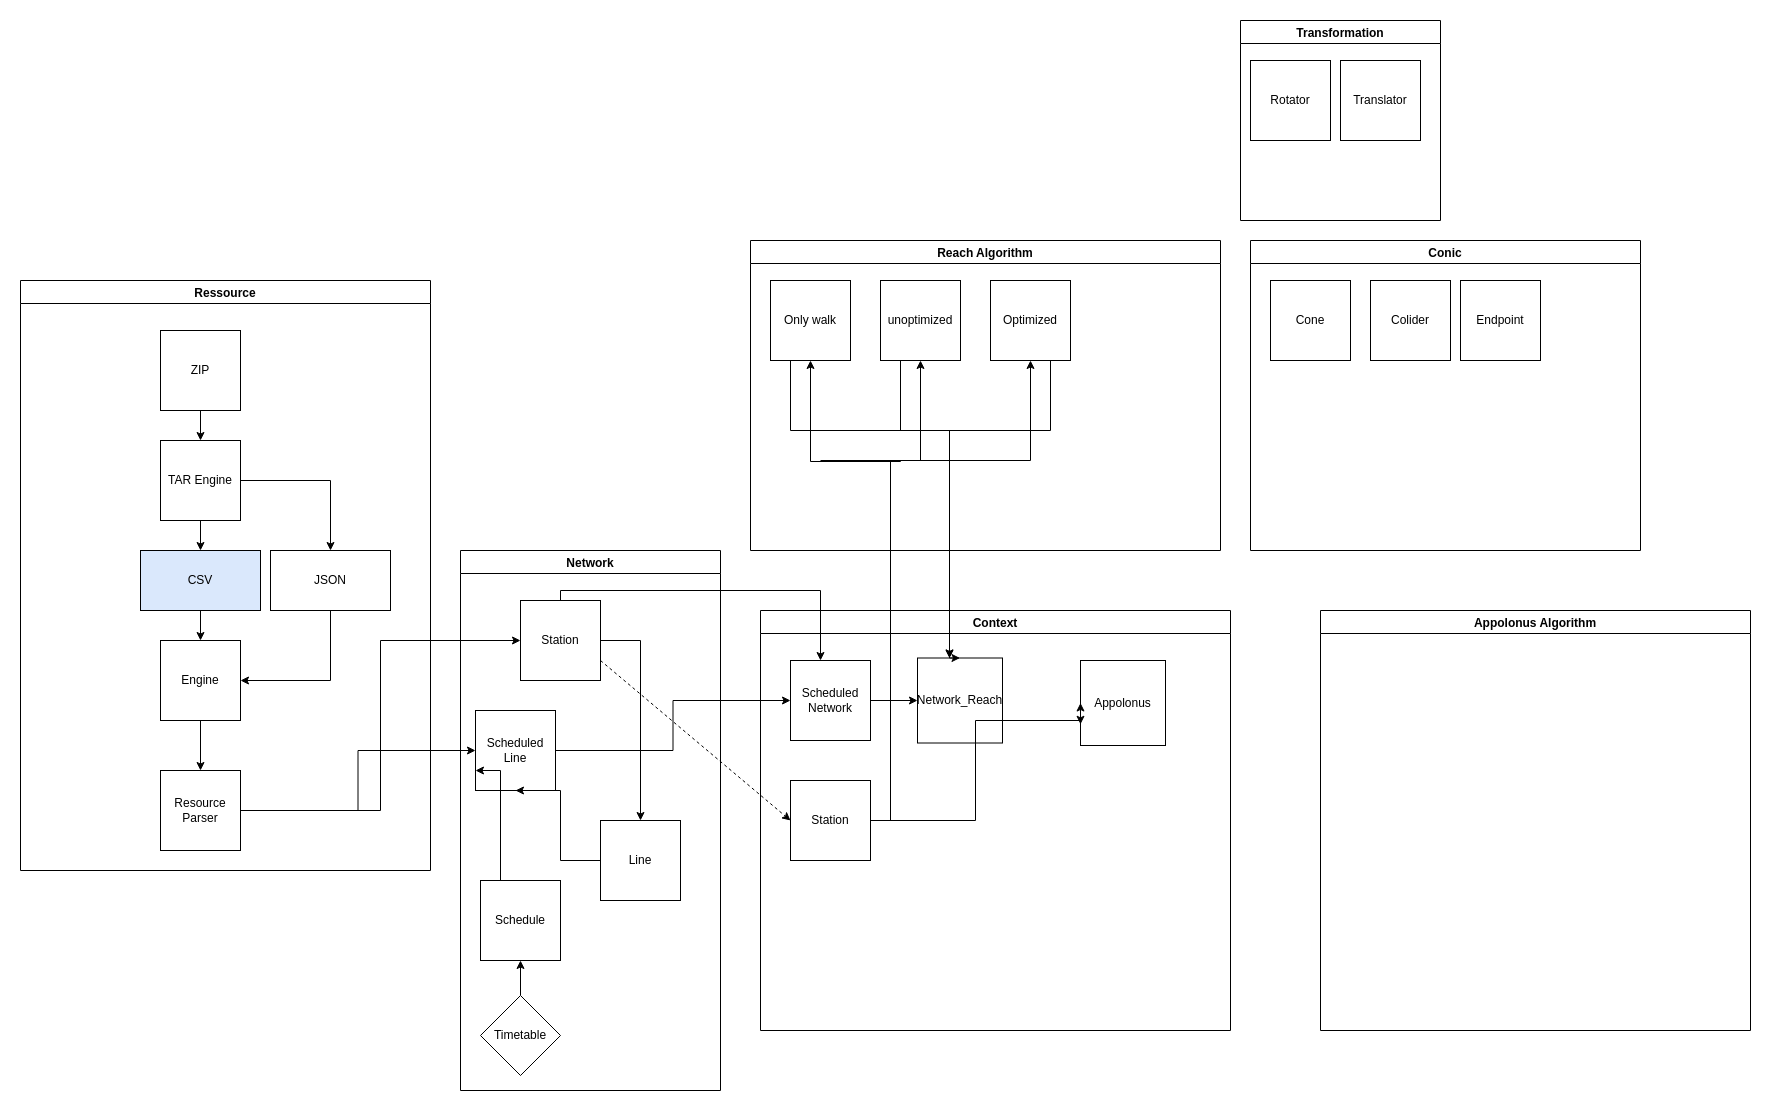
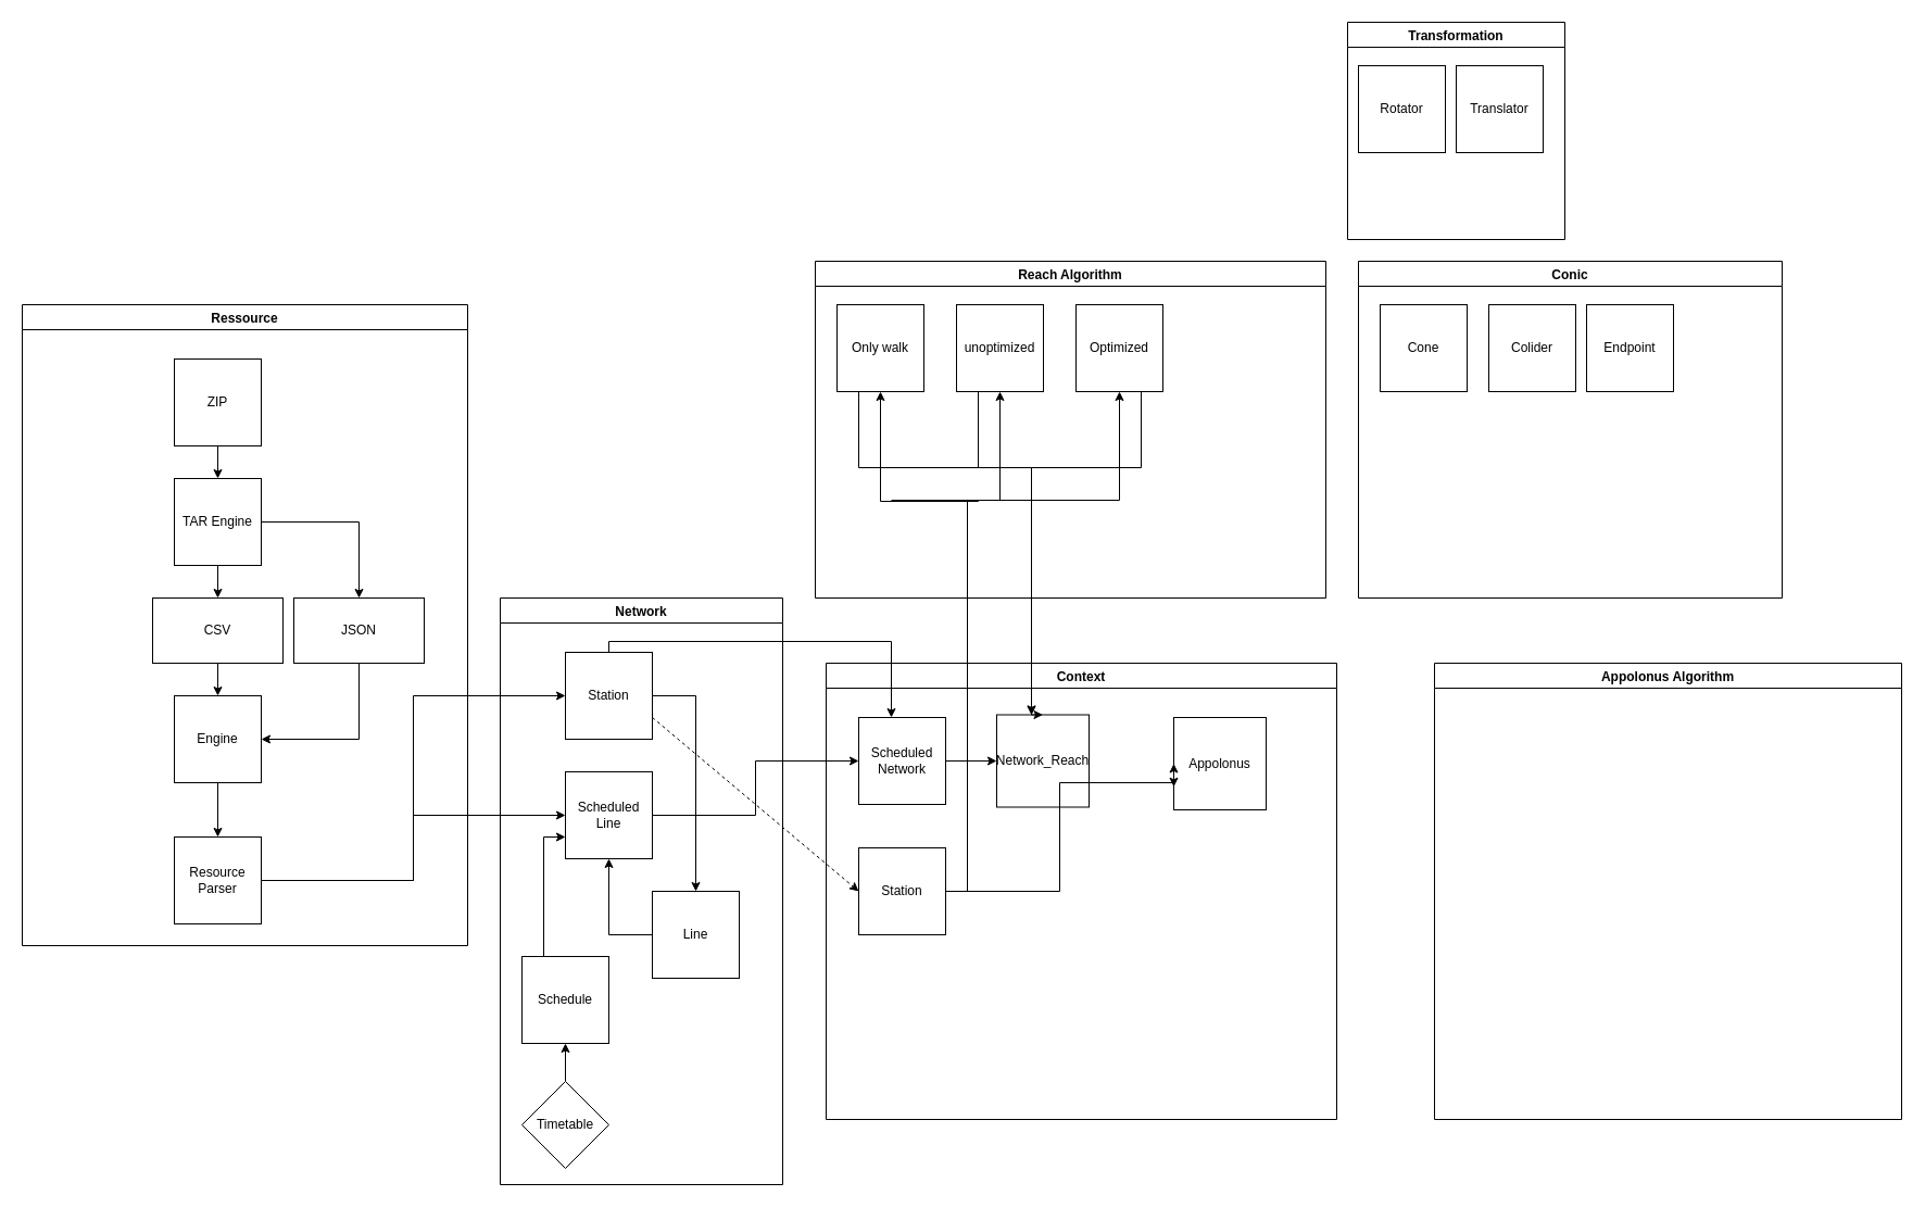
  <mxCell id="0" />
  <mxCell id="1" parent="0" />
  <mxCell id="2" style="edgeStyle=orthogonalEdgeStyle;rounded=0;orthogonalLoop=1;jettySize=auto;html=1;entryX=0;entryY=0.5;entryDx=0;entryDy=0;" parent="1" source="4" target="18" edge="1"><mxGeometry relative="1" as="geometry" /></mxCell>
  <mxCell id="3" style="edgeStyle=orthogonalEdgeStyle;rounded=0;orthogonalLoop=1;jettySize=auto;html=1;entryX=0;entryY=0.5;entryDx=0;entryDy=0;" parent="1" source="4" target="20" edge="1"><mxGeometry relative="1" as="geometry" /></mxCell>
  <mxCell id="4" value="&lt;div&gt;Resource&lt;/div&gt;&lt;div&gt;Parser&lt;br&gt;&lt;/div&gt;" style="whiteSpace=wrap;html=1;aspect=fixed;" parent="1" vertex="1"><mxGeometry x="160" y="770" width="80" height="80" as="geometry" /></mxCell>
  <mxCell id="5" style="edgeStyle=orthogonalEdgeStyle;rounded=0;orthogonalLoop=1;jettySize=auto;html=1;entryX=0.5;entryY=0;entryDx=0;entryDy=0;" parent="1" source="6" target="4" edge="1"><mxGeometry relative="1" as="geometry" /></mxCell>
  <mxCell id="6" value="Engine" style="whiteSpace=wrap;html=1;aspect=fixed;" parent="1" vertex="1"><mxGeometry x="160" y="640" width="80" height="80" as="geometry" /></mxCell>
  <mxCell id="7" style="edgeStyle=orthogonalEdgeStyle;rounded=0;orthogonalLoop=1;jettySize=auto;html=1;entryX=0.5;entryY=0;entryDx=0;entryDy=0;" parent="1" source="8" target="6" edge="1"><mxGeometry relative="1" as="geometry" /></mxCell>
- <mxCell id="8" value="CSV" style="rounded=0;whiteSpace=wrap;html=1;fillColor=#dae8fc;" parent="1" vertex="1"><mxGeometry x="140" y="550" width="120" height="60" as="geometry" /></mxCell>
+ <mxCell id="8" value="CSV" style="rounded=0;whiteSpace=wrap;html=1;" parent="1" vertex="1"><mxGeometry x="140" y="550" width="120" height="60" as="geometry" /></mxCell>
  <mxCell id="9" style="edgeStyle=orthogonalEdgeStyle;rounded=0;orthogonalLoop=1;jettySize=auto;html=1;entryX=1;entryY=0.5;entryDx=0;entryDy=0;exitX=0.5;exitY=1;exitDx=0;exitDy=0;" parent="1" source="10" target="6" edge="1"><mxGeometry relative="1" as="geometry"><Array as="points"><mxPoint x="330" y="680" /></Array></mxGeometry></mxCell>
  <mxCell id="10" value="JSON" style="rounded=0;whiteSpace=wrap;html=1;" parent="1" vertex="1"><mxGeometry x="270" y="550" width="120" height="60" as="geometry" /></mxCell>
  <mxCell id="11" style="edgeStyle=orthogonalEdgeStyle;rounded=0;orthogonalLoop=1;jettySize=auto;html=1;entryX=0.5;entryY=0;entryDx=0;entryDy=0;" parent="1" source="12" target="15" edge="1"><mxGeometry relative="1" as="geometry" /></mxCell>
  <mxCell id="12" value="&lt;div&gt;ZIP&lt;/div&gt;" style="whiteSpace=wrap;html=1;aspect=fixed;" parent="1" vertex="1"><mxGeometry x="160" y="330" width="80" height="80" as="geometry" /></mxCell>
  <mxCell id="13" style="edgeStyle=orthogonalEdgeStyle;rounded=0;orthogonalLoop=1;jettySize=auto;html=1;entryX=0.5;entryY=0;entryDx=0;entryDy=0;" parent="1" source="15" target="8" edge="1"><mxGeometry relative="1" as="geometry" /></mxCell>
  <mxCell id="14" style="edgeStyle=orthogonalEdgeStyle;rounded=0;orthogonalLoop=1;jettySize=auto;html=1;entryX=0.5;entryY=0;entryDx=0;entryDy=0;" parent="1" source="15" target="10" edge="1"><mxGeometry relative="1" as="geometry" /></mxCell>
  <mxCell id="15" value="TAR Engine" style="whiteSpace=wrap;html=1;aspect=fixed;" parent="1" vertex="1"><mxGeometry x="160" y="440" width="80" height="80" as="geometry" /></mxCell>
  <mxCell id="16" value="Ressource" style="swimlane;" parent="1" vertex="1"><mxGeometry x="20" y="280" width="410" height="590" as="geometry" /></mxCell>
  <mxCell id="17" value="Network" style="swimlane;" parent="1" vertex="1"><mxGeometry x="460" y="550" width="260" height="540" as="geometry" /></mxCell>
- <mxCell id="18" value="Scheduled Line" style="whiteSpace=wrap;html=1;aspect=fixed;" parent="17" vertex="1"><mxGeometry x="15" y="160" width="80" height="80" as="geometry" /></mxCell>
+ <mxCell id="18" value="Scheduled Line" style="whiteSpace=wrap;html=1;aspect=fixed;" parent="17" vertex="1"><mxGeometry x="60" y="160" width="80" height="80" as="geometry" /></mxCell>
  <mxCell id="19" style="edgeStyle=orthogonalEdgeStyle;rounded=0;orthogonalLoop=1;jettySize=auto;html=1;entryX=0.5;entryY=0;entryDx=0;entryDy=0;" edge="1" parent="17" source="20" target="26"><mxGeometry relative="1" as="geometry"><mxPoint x="190" y="230" as="targetPoint" /><Array as="points"><mxPoint x="180" y="90" /></Array></mxGeometry></mxCell>
  <mxCell id="20" value="Station" style="whiteSpace=wrap;html=1;aspect=fixed;" parent="17" vertex="1"><mxGeometry x="60" y="50" width="80" height="80" as="geometry" /></mxCell>
  <mxCell id="21" style="edgeStyle=orthogonalEdgeStyle;rounded=0;orthogonalLoop=1;jettySize=auto;html=1;entryX=0;entryY=0.75;entryDx=0;entryDy=0;" edge="1" parent="17" source="22" target="18"><mxGeometry relative="1" as="geometry"><Array as="points"><mxPoint x="40" y="220" /></Array></mxGeometry></mxCell>
  <mxCell id="22" value="&lt;div&gt;Schedule&lt;/div&gt;" style="whiteSpace=wrap;html=1;aspect=fixed;" vertex="1" parent="17"><mxGeometry x="20" y="330" width="80" height="80" as="geometry" /></mxCell>
  <mxCell id="23" style="edgeStyle=orthogonalEdgeStyle;rounded=0;orthogonalLoop=1;jettySize=auto;html=1;entryX=0.5;entryY=1;entryDx=0;entryDy=0;" edge="1" parent="17" source="24" target="22"><mxGeometry relative="1" as="geometry" /></mxCell>
  <mxCell id="24" value="Timetable" style="rhombus;whiteSpace=wrap;html=1;aspect=fixed;" vertex="1" parent="17"><mxGeometry x="20" y="445" width="80" height="80" as="geometry" /></mxCell>
  <mxCell id="25" style="edgeStyle=orthogonalEdgeStyle;rounded=0;orthogonalLoop=1;jettySize=auto;html=1;entryX=0.5;entryY=1;entryDx=0;entryDy=0;" edge="1" parent="17" source="26" target="18"><mxGeometry relative="1" as="geometry"><Array as="points"><mxPoint x="100" y="310" /></Array></mxGeometry></mxCell>
  <mxCell id="26" value="Line" style="whiteSpace=wrap;html=1;aspect=fixed;" vertex="1" parent="17"><mxGeometry x="140" y="270" width="80" height="80" as="geometry" /></mxCell>
  <mxCell id="27" value="Context" style="swimlane;" parent="1" vertex="1"><mxGeometry x="760" y="610" width="470" height="420" as="geometry" /></mxCell>
  <mxCell id="28" value="Scheduled Network" style="whiteSpace=wrap;html=1;aspect=fixed;" parent="27" vertex="1"><mxGeometry x="30" y="50" width="80" height="80" as="geometry" /></mxCell>
  <mxCell id="29" value="Network_Reach" style="whiteSpace=wrap;html=1;aspect=fixed;" parent="27" vertex="1"><mxGeometry x="157" y="47.5" width="85" height="85" as="geometry" /></mxCell>
  <mxCell id="30" value="Appolonus" style="whiteSpace=wrap;html=1;aspect=fixed;" parent="27" vertex="1"><mxGeometry x="320" y="50" width="85" height="85" as="geometry" /></mxCell>
  <mxCell id="31" style="edgeStyle=orthogonalEdgeStyle;rounded=0;orthogonalLoop=1;jettySize=auto;html=1;entryX=0;entryY=0.5;entryDx=0;entryDy=0;" edge="1" parent="27" source="32" target="30"><mxGeometry relative="1" as="geometry"><Array as="points"><mxPoint x="215" y="210" /><mxPoint x="215" y="110" /><mxPoint x="320" y="110" /></Array></mxGeometry></mxCell>
  <mxCell id="32" value="Station" style="whiteSpace=wrap;html=1;aspect=fixed;" parent="27" vertex="1"><mxGeometry x="30" y="170" width="80" height="80" as="geometry" /></mxCell>
  <mxCell id="33" style="edgeStyle=orthogonalEdgeStyle;rounded=0;orthogonalLoop=1;jettySize=auto;html=1;entryX=0;entryY=0.5;entryDx=0;entryDy=0;" parent="27" source="28" edge="1" target="29"><mxGeometry relative="1" as="geometry"><mxPoint x="150" y="90" as="targetPoint" /></mxGeometry></mxCell>
  <mxCell id="34" style="edgeStyle=orthogonalEdgeStyle;rounded=0;orthogonalLoop=1;jettySize=auto;html=1;exitX=0;exitY=0.5;exitDx=0;exitDy=0;entryX=0;entryY=0.75;entryDx=0;entryDy=0;" edge="1" parent="27" source="30" target="30"><mxGeometry relative="1" as="geometry" /></mxCell>
  <mxCell id="35" style="edgeStyle=orthogonalEdgeStyle;rounded=0;orthogonalLoop=1;jettySize=auto;html=1;" parent="1" source="20" target="28" edge="1"><mxGeometry relative="1" as="geometry"><Array as="points"><mxPoint x="820" y="590" /></Array></mxGeometry></mxCell>
  <mxCell id="36" style="edgeStyle=orthogonalEdgeStyle;rounded=0;orthogonalLoop=1;jettySize=auto;html=1;entryX=0;entryY=0.5;entryDx=0;entryDy=0;" parent="1" source="18" target="28" edge="1"><mxGeometry relative="1" as="geometry" /></mxCell>
  <mxCell id="37" value="Reach Algorithm" style="swimlane;" parent="1" vertex="1"><mxGeometry x="750" y="240" width="470" height="310" as="geometry" /></mxCell>
  <mxCell id="38" value="Only walk" style="whiteSpace=wrap;html=1;aspect=fixed;" parent="37" vertex="1"><mxGeometry x="20" y="40" width="80" height="80" as="geometry" /></mxCell>
  <mxCell id="39" value="unoptimized" style="whiteSpace=wrap;html=1;aspect=fixed;" parent="37" vertex="1"><mxGeometry x="130" y="40" width="80" height="80" as="geometry" /></mxCell>
  <mxCell id="40" value="Optimized" style="whiteSpace=wrap;html=1;aspect=fixed;" parent="37" vertex="1"><mxGeometry x="240" y="40" width="80" height="80" as="geometry" /></mxCell>
  <mxCell id="41" style="edgeStyle=orthogonalEdgeStyle;rounded=0;orthogonalLoop=1;jettySize=auto;html=1;exitX=0.5;exitY=0;exitDx=0;exitDy=0;entryX=0.5;entryY=1;entryDx=0;entryDy=0;" parent="37" target="38" edge="1"><mxGeometry relative="1" as="geometry"><mxPoint x="70" y="220" as="sourcePoint" /><mxPoint x="170" y="-200" as="targetPoint" /><Array as="points"><mxPoint x="150" y="220" /><mxPoint x="150" y="221" /><mxPoint x="60" y="221" /></Array></mxGeometry></mxCell>
  <mxCell id="42" value="" style="endArrow=classic;html=1;rounded=0;entryX=0;entryY=0.5;entryDx=0;entryDy=0;exitX=1;exitY=0.75;exitDx=0;exitDy=0;dashed=1;" parent="1" source="20" target="32" edge="1"><mxGeometry width="50" height="50" relative="1" as="geometry"><mxPoint x="640" y="740" as="sourcePoint" /><mxPoint x="690" y="690" as="targetPoint" /></mxGeometry></mxCell>
  <mxCell id="43" style="edgeStyle=orthogonalEdgeStyle;rounded=0;orthogonalLoop=1;jettySize=auto;html=1;exitX=0.25;exitY=1;exitDx=0;exitDy=0;" parent="1" source="38" target="29" edge="1"><mxGeometry relative="1" as="geometry"><Array as="points"><mxPoint x="790" y="430" /><mxPoint x="949" y="430" /></Array></mxGeometry></mxCell>
  <mxCell id="44" style="edgeStyle=orthogonalEdgeStyle;rounded=0;orthogonalLoop=1;jettySize=auto;html=1;exitX=0.25;exitY=1;exitDx=0;exitDy=0;entryX=0.5;entryY=0;entryDx=0;entryDy=0;" parent="1" source="39" target="29" edge="1"><mxGeometry relative="1" as="geometry"><Array as="points"><mxPoint x="900" y="430" /><mxPoint x="949" y="430" /></Array></mxGeometry></mxCell>
  <mxCell id="45" style="edgeStyle=orthogonalEdgeStyle;rounded=0;orthogonalLoop=1;jettySize=auto;html=1;" parent="1" source="40" target="29" edge="1"><mxGeometry relative="1" as="geometry"><Array as="points"><mxPoint x="1050" y="430" /><mxPoint x="949" y="430" /></Array></mxGeometry></mxCell>
  <mxCell id="46" value="Conic" style="swimlane;" parent="1" vertex="1"><mxGeometry x="1250" y="240" width="390" height="310" as="geometry" /></mxCell>
  <mxCell id="47" value="Cone" style="whiteSpace=wrap;html=1;aspect=fixed;" parent="46" vertex="1"><mxGeometry x="20" y="40" width="80" height="80" as="geometry" /></mxCell>
  <mxCell id="48" value="Colider" style="whiteSpace=wrap;html=1;aspect=fixed;" parent="46" vertex="1"><mxGeometry x="120" y="40" width="80" height="80" as="geometry" /></mxCell>
  <mxCell id="49" value="Endpoint" style="whiteSpace=wrap;html=1;aspect=fixed;" parent="46" vertex="1"><mxGeometry x="210" y="40" width="80" height="80" as="geometry" /></mxCell>
  <mxCell id="50" value="Transformation" style="swimlane;" parent="1" vertex="1"><mxGeometry x="1240" y="20" width="200" height="200" as="geometry" /></mxCell>
  <mxCell id="51" value="Rotator" style="whiteSpace=wrap;html=1;aspect=fixed;" parent="50" vertex="1"><mxGeometry x="10" y="40" width="80" height="80" as="geometry" /></mxCell>
  <mxCell id="52" value="Translator" style="whiteSpace=wrap;html=1;aspect=fixed;" parent="50" vertex="1"><mxGeometry x="100" y="40" width="80" height="80" as="geometry" /></mxCell>
  <mxCell id="53" value="Appolonus Algorithm" style="swimlane;" parent="1" vertex="1"><mxGeometry x="1320" y="610" width="430" height="420" as="geometry" /></mxCell>
  <mxCell id="54" style="edgeStyle=orthogonalEdgeStyle;rounded=0;orthogonalLoop=1;jettySize=auto;html=1;exitX=1;exitY=0.5;exitDx=0;exitDy=0;entryX=0.5;entryY=1;entryDx=0;entryDy=0;" parent="1" source="32" target="40" edge="1"><mxGeometry relative="1" as="geometry"><Array as="points"><mxPoint x="890" y="820" /><mxPoint x="890" y="460" /><mxPoint x="1030" y="460" /></Array></mxGeometry></mxCell>
  <mxCell id="55" value="" style="endArrow=classic;html=1;rounded=0;entryX=0.5;entryY=1;entryDx=0;entryDy=0;" edge="1" parent="1" target="39"><mxGeometry width="50" height="50" relative="1" as="geometry"><mxPoint x="920" y="460" as="sourcePoint" /><mxPoint x="1030" y="510" as="targetPoint" /></mxGeometry></mxCell>
